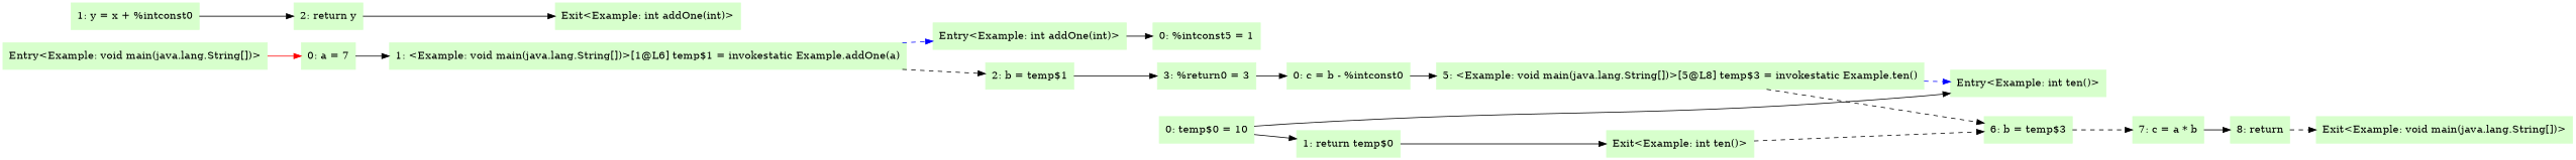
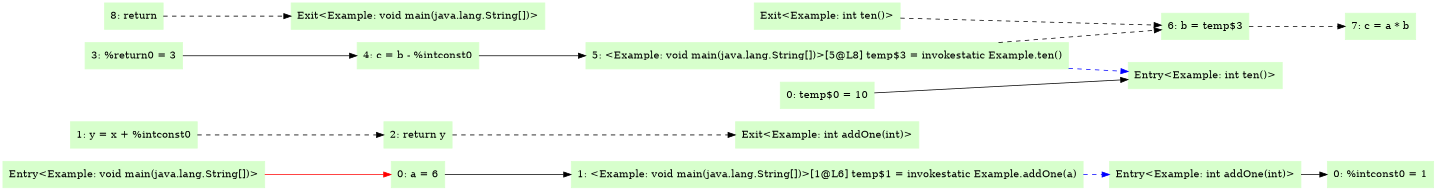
  digraph {
    rankdir=LR
    node [color=".3 .2 1.0" shape=box style=filled]
    "Entry<Example: int addOne(int)>"
-   "0: %intconst0 = 1" [label="0: %intconst5 = 1"]
+   "0: %intconst0 = 1"
    "1: y = x + %intconst0"
    "2: return y"
    "Exit<Example: int addOne(int)>"
    n6 [label="3: %return0 = 3"]
-   "2: b = temp$1"
    "Entry<Example: void main(java.lang.String[])>"
-   "0: a = 6" [label="0: a = 7"]
+   "0: a = 6"
    "1: <Example: void main(java.lang.String[])>[1@L6] temp$1 = invokestatic Example.addOne(a)"
-   "4: c = b - %intconst0" [label="0: c = b - %intconst0"]
+   "4: c = b - %intconst0"
    "5: <Example: void main(java.lang.String[])>[5@L8] temp$3 = invokestatic Example.ten()"
    "6: b = temp$3"
    "Entry<Example: int ten()>"
    "7: c = a * b"
    "8: return"
    "Exit<Example: void main(java.lang.String[])>"
    "0: temp$0 = 10"
-   "1: return temp$0"
    "Exit<Example: int ten()>"
    "Entry<Example: int addOne(int)>" -> "0: %intconst0 = 1"
-   "1: y = x + %intconst0" -> "2: return y"
-   "2: return y" -> "Exit<Example: int addOne(int)>"
+   "1: y = x + %intconst0" -> "2: return y" [style=dashed]
+   "2: return y" -> "Exit<Example: int addOne(int)>" [style=dashed]
    n6 -> "4: c = b - %intconst0"
-   "2: b = temp$1" -> n6
    "Entry<Example: void main(java.lang.String[])>" -> "0: a = 6" [color=red]
    "0: a = 6" -> "1: <Example: void main(java.lang.String[])>[1@L6] temp$1 = invokestatic Example.addOne(a)"
    "1: <Example: void main(java.lang.String[])>[1@L6] temp$1 = invokestatic Example.addOne(a)" -> "Entry<Example: int addOne(int)>" [color=blue style=dashed]
-   "1: <Example: void main(java.lang.String[])>[1@L6] temp$1 = invokestatic Example.addOne(a)" -> "2: b = temp$1" [style=dashed]
    "4: c = b - %intconst0" -> "5: <Example: void main(java.lang.String[])>[5@L8] temp$3 = invokestatic Example.ten()"
    "5: <Example: void main(java.lang.String[])>[5@L8] temp$3 = invokestatic Example.ten()" -> "6: b = temp$3" [style=dashed]
    "5: <Example: void main(java.lang.String[])>[5@L8] temp$3 = invokestatic Example.ten()" -> "Entry<Example: int ten()>" [color=blue style=dashed]
    "6: b = temp$3" -> "7: c = a * b" [style=dashed]
-   "7: c = a * b" -> "8: return"
    "8: return" -> "Exit<Example: void main(java.lang.String[])>" [style=dashed]
    "0: temp$0 = 10" -> "Entry<Example: int ten()>"
-   "0: temp$0 = 10" -> "1: return temp$0"
-   "1: return temp$0" -> "Exit<Example: int ten()>"
    "Exit<Example: int ten()>" -> "6: b = temp$3" [color=black style=dashed]
  }
